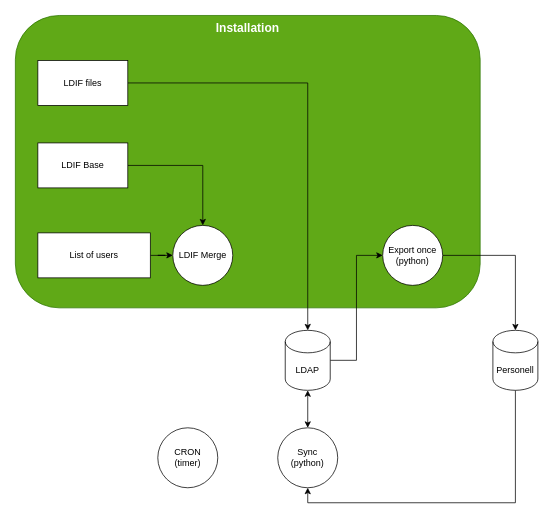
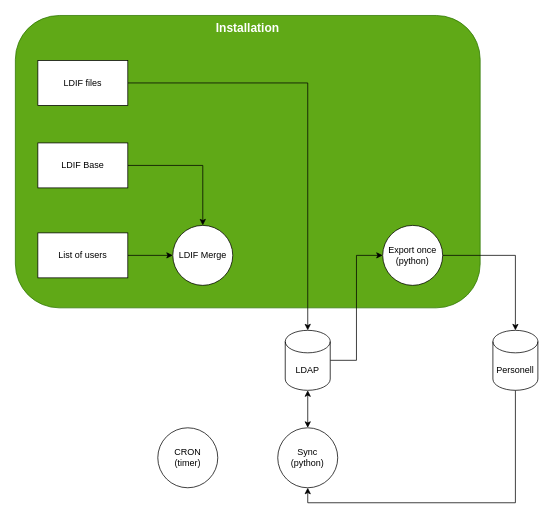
  <mxCell id="0" />
  <mxCell id="1" parent="0" />
  <mxCell id="2" value="Installation" style="rounded=1;whiteSpace=wrap;html=1;fillColor=#60a917;fontColor=#ffffff;strokeColor=#2D7600;verticalAlign=top;fontStyle=1;fontSize=16;" vertex="1" parent="1"><mxGeometry x="20" y="20" width="620" height="390" as="geometry" /></mxCell>
  <mxCell id="3" style="edgeStyle=orthogonalEdgeStyle;rounded=0;orthogonalLoop=1;jettySize=auto;html=1;" edge="1" parent="1" source="4" target="7"><mxGeometry relative="1" as="geometry" /></mxCell>
  <mxCell id="4" value="LDIF Base" style="rounded=0;whiteSpace=wrap;html=1;" vertex="1" parent="1"><mxGeometry x="50" y="190" width="120" height="60" as="geometry" /></mxCell>
  <mxCell id="5" style="edgeStyle=orthogonalEdgeStyle;rounded=0;orthogonalLoop=1;jettySize=auto;html=1;exitX=1;exitY=0.5;exitDx=0;exitDy=0;" edge="1" parent="1" source="6" target="7"><mxGeometry relative="1" as="geometry" /></mxCell>
- <mxCell id="6" value="List of users" style="rounded=0;whiteSpace=wrap;html=1;" vertex="1" parent="1"><mxGeometry x="50" y="310" width="150" height="60" as="geometry" /></mxCell>
+ <mxCell id="6" value="List of users" style="rounded=0;whiteSpace=wrap;html=1;" vertex="1" parent="1"><mxGeometry x="50" y="310" width="120" height="60" as="geometry" /></mxCell>
  <mxCell id="7" value="LDIF Merge" style="ellipse;whiteSpace=wrap;html=1;aspect=fixed;" vertex="1" parent="1"><mxGeometry x="230" y="300" width="80" height="80" as="geometry" /></mxCell>
  <mxCell id="8" style="edgeStyle=orthogonalEdgeStyle;rounded=0;orthogonalLoop=1;jettySize=auto;html=1;exitX=1;exitY=0.5;exitDx=0;exitDy=0;exitPerimeter=0;entryX=0;entryY=0.5;entryDx=0;entryDy=0;" edge="1" parent="1" source="9" target="15"><mxGeometry relative="1" as="geometry" /></mxCell>
  <mxCell id="9" value="LDAP" style="shape=cylinder3;whiteSpace=wrap;html=1;boundedLbl=1;backgroundOutline=1;size=15;" vertex="1" parent="1"><mxGeometry x="380" y="440" width="60" height="80" as="geometry" /></mxCell>
  <mxCell id="10" style="edgeStyle=orthogonalEdgeStyle;rounded=0;orthogonalLoop=1;jettySize=auto;html=1;exitX=1;exitY=0.5;exitDx=0;exitDy=0;" edge="1" parent="1" source="11" target="9"><mxGeometry relative="1" as="geometry" /></mxCell>
  <mxCell id="11" value="LDIF files" style="rounded=0;whiteSpace=wrap;html=1;" vertex="1" parent="1"><mxGeometry x="50" y="80" width="120" height="60" as="geometry" /></mxCell>
  <mxCell id="12" style="edgeStyle=orthogonalEdgeStyle;rounded=0;orthogonalLoop=1;jettySize=auto;html=1;exitX=0.5;exitY=1;exitDx=0;exitDy=0;exitPerimeter=0;entryX=0.5;entryY=1;entryDx=0;entryDy=0;" edge="1" parent="1" source="13" target="18"><mxGeometry relative="1" as="geometry"><mxPoint x="610" y="580" as="targetPoint" /></mxGeometry></mxCell>
  <mxCell id="13" value="Personell" style="shape=cylinder3;whiteSpace=wrap;html=1;boundedLbl=1;backgroundOutline=1;size=15;" vertex="1" parent="1"><mxGeometry x="657" y="440" width="60" height="80" as="geometry" /></mxCell>
  <mxCell id="14" style="edgeStyle=orthogonalEdgeStyle;rounded=0;orthogonalLoop=1;jettySize=auto;html=1;exitX=1;exitY=0.5;exitDx=0;exitDy=0;" edge="1" parent="1" source="15" target="13"><mxGeometry relative="1" as="geometry" /></mxCell>
  <mxCell id="15" value="Export once&lt;br&gt;(python)" style="ellipse;whiteSpace=wrap;html=1;aspect=fixed;" vertex="1" parent="1"><mxGeometry x="510" y="300" width="80" height="80" as="geometry" /></mxCell>
  <mxCell id="16" value="CRON&lt;br&gt;(timer)" style="ellipse;whiteSpace=wrap;html=1;aspect=fixed;" vertex="1" parent="1"><mxGeometry x="210" y="570" width="80" height="80" as="geometry" /></mxCell>
  <mxCell id="17" style="edgeStyle=orthogonalEdgeStyle;rounded=0;orthogonalLoop=1;jettySize=auto;html=1;exitX=0.5;exitY=0;exitDx=0;exitDy=0;entryX=0.5;entryY=1;entryDx=0;entryDy=0;entryPerimeter=0;startArrow=classic;startFill=1;" edge="1" parent="1" source="18" target="9"><mxGeometry relative="1" as="geometry" /></mxCell>
  <mxCell id="18" value="Sync&lt;br&gt;(python)" style="ellipse;whiteSpace=wrap;html=1;aspect=fixed;" vertex="1" parent="1"><mxGeometry x="370" y="570" width="80" height="80" as="geometry" /></mxCell>
